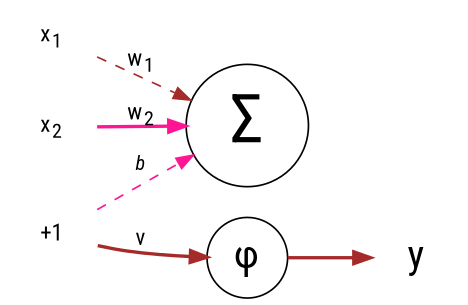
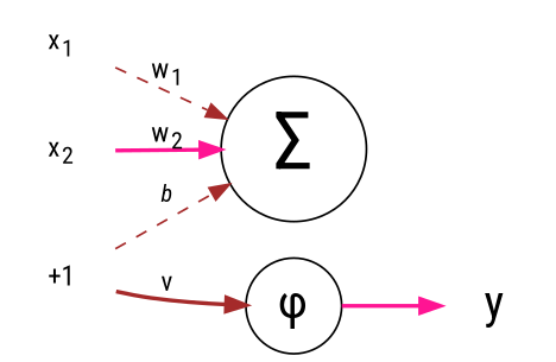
  digraph {
    fontname="Roboto Condensed"
    rankdir=LR
    node [fontname="Roboto Condensed" shape=plaintext]
    edge [color=deeppink fontname="Roboto Condensed" style=bold]
    n1 [label=<x<sub>1</sub>>]
    n2 [fontsize=40 label=<&Sigma;> shape=circle]
    n3 [label=<x<sub>2</sub>>]
    n4 [color=purple label="+1" shape=none]
    n5 [fontsize=24 label=<&phi;> shape=circle]
    n6 [color=blue fontsize=24 label=y shape=none]
    n1 -> n2 [color=brown label=<w<sub>1</sub>> style=dashed]
    n3 -> n2 [label=<w<sub>2</sub>>]
-   n4 -> n2 [fontsize=12 label=<<i>b</i>> shape=none style=dashed]
+   n4 -> n2 [color=brown fontsize=12 label=<<i>b</i>> shape=none style=dashed]
    n4 -> n5 [color=brown label=v]
-   n5 -> n6 [color=brown]
+   n5 -> n6
  }
